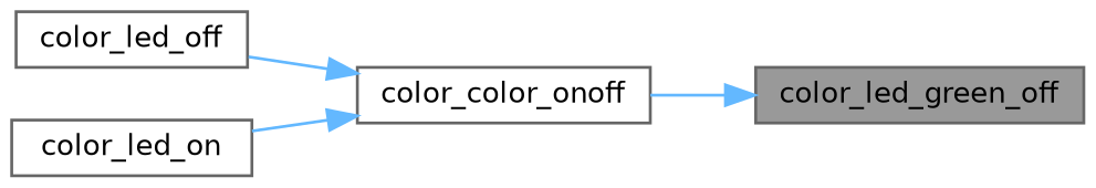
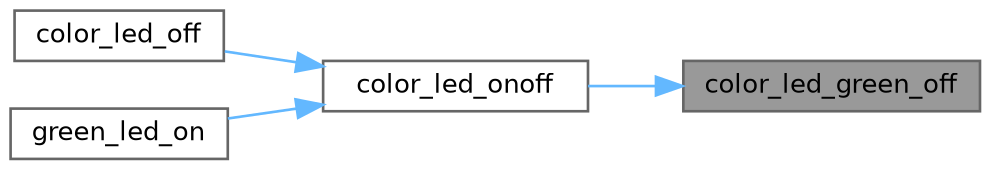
  digraph {
    rankdir=RL
    node [color=grey40 fillcolor=white fontname=Helvetica fontsize=10 shape=box style=filled]
    edge [color=steelblue1 dir=back fontname=Helvetica fontsize=10 labelfontname=Helvetica labelfontsize=10 style=solid]
    n1 [color=gray40 fillcolor=grey60 fontcolor=black height=0.2 label=color_led_green_off width=0.4]
-   n2 [height=0.2 label=color_color_onoff width=0.4]
+   n2 [height=0.2 label=color_led_onoff width=0.4]
    n3 [height=0.2 label=color_led_off width=0.4]
-   n4 [height=0.2 label=color_led_on width=0.4]
+   n4 [height=0.2 label=green_led_on width=0.4]
    n1 -> n2
    n2 -> n3
    n2 -> n4
  }
